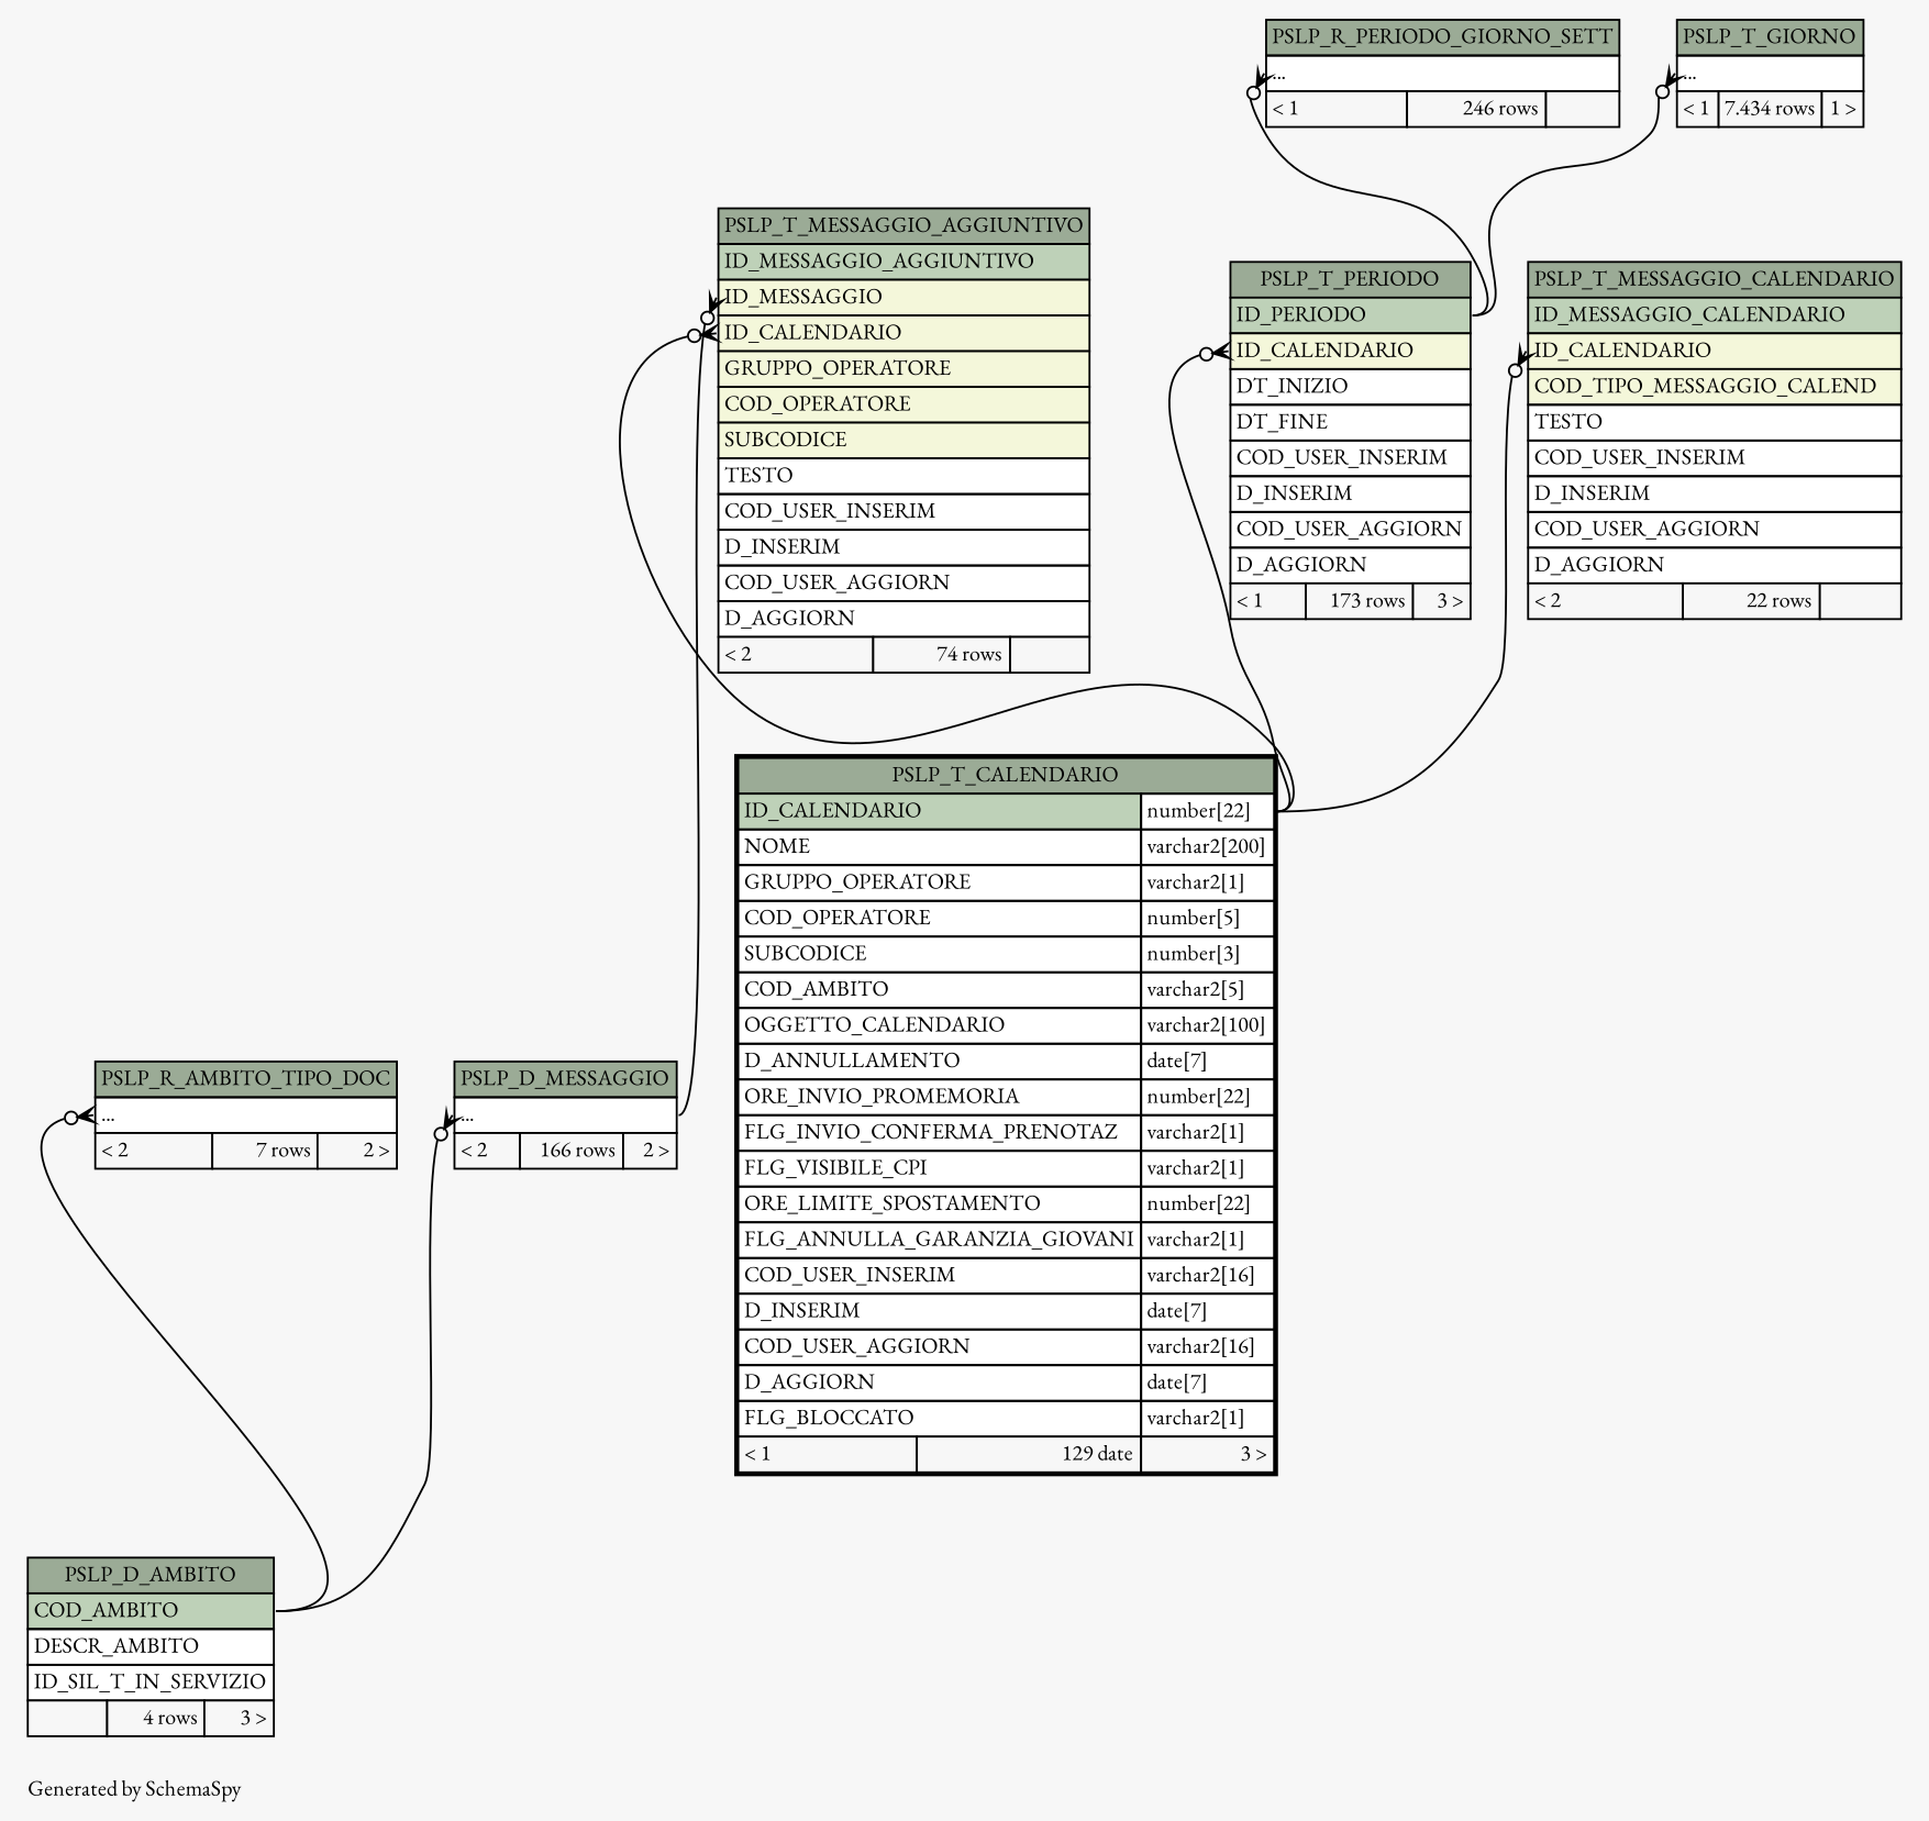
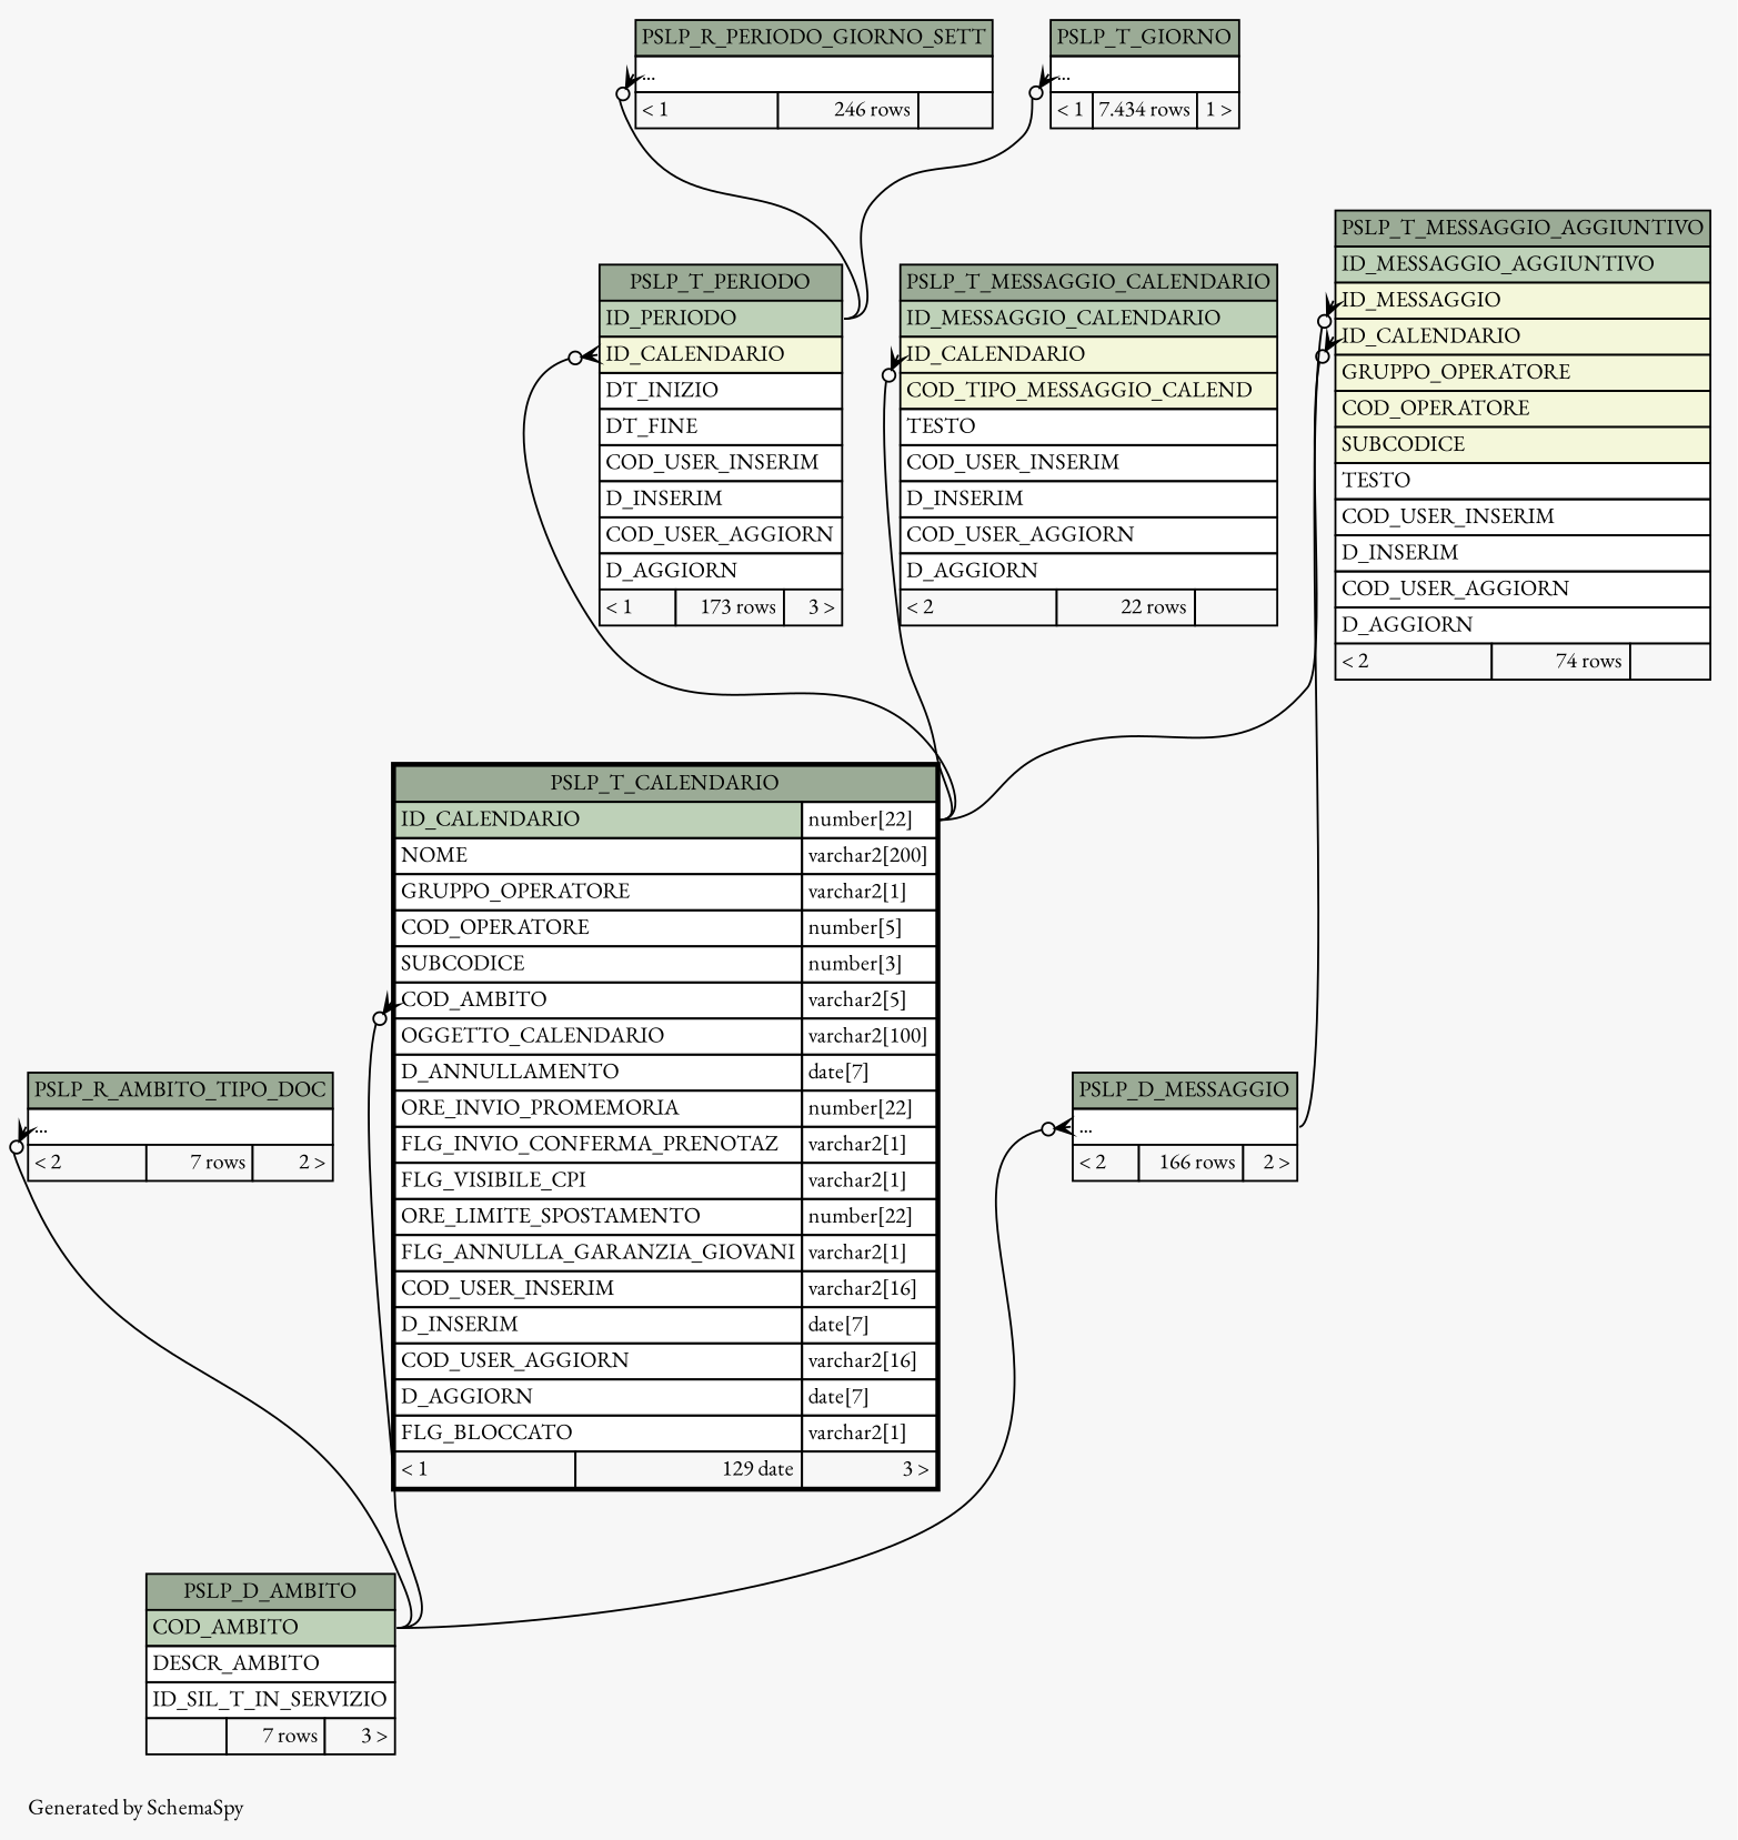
  digraph {
    bgcolor="#f7f7f7"
    fontname="EB Garamond"
    fontsize=11
    label="\nGenerated by SchemaSpy"
    labeljust=l
    nodesep=0.18
    rankdir=TB
    ranksep=0.46
    node [fontname="EB Garamond" fontsize=11 shape=plaintext]
    edge [arrowhead=none arrowsize=0.8 arrowtail=crowodot dir=back fontname="EB Garamond" headport="COD_AMBITO:e" tailport="elipses:w"]
    n1 [label=<     <TABLE BORDER="0" CELLBORDER="1" CELLSPACING="0" BGCOLOR="#ffffff">       <TR><TD COLSPAN="3" BGCOLOR="#9bab96" ALIGN="CENTER">PSLP_D_MESSAGGIO</TD></TR>       <TR><TD PORT="elipses" COLSPAN="3" ALIGN="LEFT">...</TD></TR>       <TR><TD ALIGN="LEFT" BGCOLOR="#f7f7f7">&lt; 2</TD><TD ALIGN="RIGHT" BGCOLOR="#f7f7f7">166 rows</TD><TD ALIGN="RIGHT" BGCOLOR="#f7f7f7">2 &gt;</TD></TR>     </TABLE>>]
-   n2 [label=<     <TABLE BORDER="0" CELLBORDER="1" CELLSPACING="0" BGCOLOR="#ffffff">       <TR><TD COLSPAN="3" BGCOLOR="#9bab96" ALIGN="CENTER">PSLP_D_AMBITO</TD></TR>       <TR><TD PORT="COD_AMBITO" COLSPAN="3" BGCOLOR="#bed1b8" ALIGN="LEFT">COD_AMBITO</TD></TR>       <TR><TD PORT="DESCR_AMBITO" COLSPAN="3" ALIGN="LEFT">DESCR_AMBITO</TD></TR>       <TR><TD PORT="ID_SIL_T_IN_SERVIZIO" COLSPAN="3" ALIGN="LEFT">ID_SIL_T_IN_SERVIZIO</TD></TR>       <TR><TD ALIGN="LEFT" BGCOLOR="#f7f7f7">  </TD><TD ALIGN="RIGHT" BGCOLOR="#f7f7f7">4 rows</TD><TD ALIGN="RIGHT" BGCOLOR="#f7f7f7">3 &gt;</TD></TR>     </TABLE>>]
+   n2 [label=<     <TABLE BORDER="0" CELLBORDER="1" CELLSPACING="0" BGCOLOR="#ffffff">       <TR><TD COLSPAN="3" BGCOLOR="#9bab96" ALIGN="CENTER">PSLP_D_AMBITO</TD></TR>       <TR><TD PORT="COD_AMBITO" COLSPAN="3" BGCOLOR="#bed1b8" ALIGN="LEFT">COD_AMBITO</TD></TR>       <TR><TD PORT="DESCR_AMBITO" COLSPAN="3" ALIGN="LEFT">DESCR_AMBITO</TD></TR>       <TR><TD PORT="ID_SIL_T_IN_SERVIZIO" COLSPAN="3" ALIGN="LEFT">ID_SIL_T_IN_SERVIZIO</TD></TR>       <TR><TD ALIGN="LEFT" BGCOLOR="#f7f7f7">  </TD><TD ALIGN="RIGHT" BGCOLOR="#f7f7f7">7 rows</TD><TD ALIGN="RIGHT" BGCOLOR="#f7f7f7">3 &gt;</TD></TR>     </TABLE>>]
    n3 [label=<     <TABLE BORDER="0" CELLBORDER="1" CELLSPACING="0" BGCOLOR="#ffffff">       <TR><TD COLSPAN="3" BGCOLOR="#9bab96" ALIGN="CENTER">PSLP_R_AMBITO_TIPO_DOC</TD></TR>       <TR><TD PORT="elipses" COLSPAN="3" ALIGN="LEFT">...</TD></TR>       <TR><TD ALIGN="LEFT" BGCOLOR="#f7f7f7">&lt; 2</TD><TD ALIGN="RIGHT" BGCOLOR="#f7f7f7">7 rows</TD><TD ALIGN="RIGHT" BGCOLOR="#f7f7f7">2 &gt;</TD></TR>     </TABLE>>]
    n4 [label=<     <TABLE BORDER="0" CELLBORDER="1" CELLSPACING="0" BGCOLOR="#ffffff">       <TR><TD COLSPAN="3" BGCOLOR="#9bab96" ALIGN="CENTER">PSLP_R_PERIODO_GIORNO_SETT</TD></TR>       <TR><TD PORT="elipses" COLSPAN="3" ALIGN="LEFT">...</TD></TR>       <TR><TD ALIGN="LEFT" BGCOLOR="#f7f7f7">&lt; 1</TD><TD ALIGN="RIGHT" BGCOLOR="#f7f7f7">246 rows</TD><TD ALIGN="RIGHT" BGCOLOR="#f7f7f7">  </TD></TR>     </TABLE>>]
    n5 [label=<     <TABLE BORDER="0" CELLBORDER="1" CELLSPACING="0" BGCOLOR="#ffffff">       <TR><TD COLSPAN="3" BGCOLOR="#9bab96" ALIGN="CENTER">PSLP_T_PERIODO</TD></TR>       <TR><TD PORT="ID_PERIODO" COLSPAN="3" BGCOLOR="#bed1b8" ALIGN="LEFT">ID_PERIODO</TD></TR>       <TR><TD PORT="ID_CALENDARIO" COLSPAN="3" BGCOLOR="#f4f7da" ALIGN="LEFT">ID_CALENDARIO</TD></TR>       <TR><TD PORT="DT_INIZIO" COLSPAN="3" ALIGN="LEFT">DT_INIZIO</TD></TR>       <TR><TD PORT="DT_FINE" COLSPAN="3" ALIGN="LEFT">DT_FINE</TD></TR>       <TR><TD PORT="COD_USER_INSERIM" COLSPAN="3" ALIGN="LEFT">COD_USER_INSERIM</TD></TR>       <TR><TD PORT="D_INSERIM" COLSPAN="3" ALIGN="LEFT">D_INSERIM</TD></TR>       <TR><TD PORT="COD_USER_AGGIORN" COLSPAN="3" ALIGN="LEFT">COD_USER_AGGIORN</TD></TR>       <TR><TD PORT="D_AGGIORN" COLSPAN="3" ALIGN="LEFT">D_AGGIORN</TD></TR>       <TR><TD ALIGN="LEFT" BGCOLOR="#f7f7f7">&lt; 1</TD><TD ALIGN="RIGHT" BGCOLOR="#f7f7f7">173 rows</TD><TD ALIGN="RIGHT" BGCOLOR="#f7f7f7">3 &gt;</TD></TR>     </TABLE>>]
    n6 [label=<     <TABLE BORDER="2" CELLBORDER="1" CELLSPACING="0" BGCOLOR="#ffffff">       <TR><TD COLSPAN="3" BGCOLOR="#9bab96" ALIGN="CENTER">PSLP_T_CALENDARIO</TD></TR>       <TR><TD PORT="ID_CALENDARIO" COLSPAN="2" BGCOLOR="#bed1b8" ALIGN="LEFT">ID_CALENDARIO</TD><TD PORT="ID_CALENDARIO.type" ALIGN="LEFT">number[22]</TD></TR>       <TR><TD PORT="NOME" COLSPAN="2" ALIGN="LEFT">NOME</TD><TD PORT="NOME.type" ALIGN="LEFT">varchar2[200]</TD></TR>       <TR><TD PORT="GRUPPO_OPERATORE" COLSPAN="2" ALIGN="LEFT">GRUPPO_OPERATORE</TD><TD PORT="GRUPPO_OPERATORE.type" ALIGN="LEFT">varchar2[1]</TD></TR>       <TR><TD PORT="COD_OPERATORE" COLSPAN="2" ALIGN="LEFT">COD_OPERATORE</TD><TD PORT="COD_OPERATORE.type" ALIGN="LEFT">number[5]</TD></TR>       <TR><TD PORT="SUBCODICE" COLSPAN="2" ALIGN="LEFT">SUBCODICE</TD><TD PORT="SUBCODICE.type" ALIGN="LEFT">number[3]</TD></TR>       <TR><TD PORT="COD_AMBITO" COLSPAN="2" ALIGN="LEFT">COD_AMBITO</TD><TD PORT="COD_AMBITO.type" ALIGN="LEFT">varchar2[5]</TD></TR>       <TR><TD PORT="OGGETTO_CALENDARIO" COLSPAN="2" ALIGN="LEFT">OGGETTO_CALENDARIO</TD><TD PORT="OGGETTO_CALENDARIO.type" ALIGN="LEFT">varchar2[100]</TD></TR>       <TR><TD PORT="D_ANNULLAMENTO" COLSPAN="2" ALIGN="LEFT">D_ANNULLAMENTO</TD><TD PORT="D_ANNULLAMENTO.type" ALIGN="LEFT">date[7]</TD></TR>       <TR><TD PORT="ORE_INVIO_PROMEMORIA" COLSPAN="2" ALIGN="LEFT">ORE_INVIO_PROMEMORIA</TD><TD PORT="ORE_INVIO_PROMEMORIA.type" ALIGN="LEFT">number[22]</TD></TR>       <TR><TD PORT="FLG_INVIO_CONFERMA_PRENOTAZ" COLSPAN="2" ALIGN="LEFT">FLG_INVIO_CONFERMA_PRENOTAZ</TD><TD PORT="FLG_INVIO_CONFERMA_PRENOTAZ.type" ALIGN="LEFT">varchar2[1]</TD></TR>       <TR><TD PORT="FLG_VISIBILE_CPI" COLSPAN="2" ALIGN="LEFT">FLG_VISIBILE_CPI</TD><TD PORT="FLG_VISIBILE_CPI.type" ALIGN="LEFT">varchar2[1]</TD></TR>       <TR><TD PORT="ORE_LIMITE_SPOSTAMENTO" COLSPAN="2" ALIGN="LEFT">ORE_LIMITE_SPOSTAMENTO</TD><TD PORT="ORE_LIMITE_SPOSTAMENTO.type" ALIGN="LEFT">number[22]</TD></TR>       <TR><TD PORT="FLG_ANNULLA_GARANZIA_GIOVANI" COLSPAN="2" ALIGN="LEFT">FLG_ANNULLA_GARANZIA_GIOVANI</TD><TD PORT="FLG_ANNULLA_GARANZIA_GIOVANI.type" ALIGN="LEFT">varchar2[1]</TD></TR>       <TR><TD PORT="COD_USER_INSERIM" COLSPAN="2" ALIGN="LEFT">COD_USER_INSERIM</TD><TD PORT="COD_USER_INSERIM.type" ALIGN="LEFT">varchar2[16]</TD></TR>       <TR><TD PORT="D_INSERIM" COLSPAN="2" ALIGN="LEFT">D_INSERIM</TD><TD PORT="D_INSERIM.type" ALIGN="LEFT">date[7]</TD></TR>       <TR><TD PORT="COD_USER_AGGIORN" COLSPAN="2" ALIGN="LEFT">COD_USER_AGGIORN</TD><TD PORT="COD_USER_AGGIORN.type" ALIGN="LEFT">varchar2[16]</TD></TR>       <TR><TD PORT="D_AGGIORN" COLSPAN="2" ALIGN="LEFT">D_AGGIORN</TD><TD PORT="D_AGGIORN.type" ALIGN="LEFT">date[7]</TD></TR>       <TR><TD PORT="FLG_BLOCCATO" COLSPAN="2" ALIGN="LEFT">FLG_BLOCCATO</TD><TD PORT="FLG_BLOCCATO.type" ALIGN="LEFT">varchar2[1]</TD></TR>       <TR><TD ALIGN="LEFT" BGCOLOR="#f7f7f7">&lt; 1</TD><TD ALIGN="RIGHT" BGCOLOR="#f7f7f7">129 date</TD><TD ALIGN="RIGHT" BGCOLOR="#f7f7f7">3 &gt;</TD></TR>     </TABLE>>]
    n7 [label=<     <TABLE BORDER="0" CELLBORDER="1" CELLSPACING="0" BGCOLOR="#ffffff">       <TR><TD COLSPAN="3" BGCOLOR="#9bab96" ALIGN="CENTER">PSLP_T_GIORNO</TD></TR>       <TR><TD PORT="elipses" COLSPAN="3" ALIGN="LEFT">...</TD></TR>       <TR><TD ALIGN="LEFT" BGCOLOR="#f7f7f7">&lt; 1</TD><TD ALIGN="RIGHT" BGCOLOR="#f7f7f7">7.434 rows</TD><TD ALIGN="RIGHT" BGCOLOR="#f7f7f7">1 &gt;</TD></TR>     </TABLE>>]
    n8 [label=<     <TABLE BORDER="0" CELLBORDER="1" CELLSPACING="0" BGCOLOR="#ffffff">       <TR><TD COLSPAN="3" BGCOLOR="#9bab96" ALIGN="CENTER">PSLP_T_MESSAGGIO_AGGIUNTIVO</TD></TR>       <TR><TD PORT="ID_MESSAGGIO_AGGIUNTIVO" COLSPAN="3" BGCOLOR="#bed1b8" ALIGN="LEFT">ID_MESSAGGIO_AGGIUNTIVO</TD></TR>       <TR><TD PORT="ID_MESSAGGIO" COLSPAN="3" BGCOLOR="#f4f7da" ALIGN="LEFT">ID_MESSAGGIO</TD></TR>       <TR><TD PORT="ID_CALENDARIO" COLSPAN="3" BGCOLOR="#f4f7da" ALIGN="LEFT">ID_CALENDARIO</TD></TR>       <TR><TD PORT="GRUPPO_OPERATORE" COLSPAN="3" BGCOLOR="#f4f7da" ALIGN="LEFT">GRUPPO_OPERATORE</TD></TR>       <TR><TD PORT="COD_OPERATORE" COLSPAN="3" BGCOLOR="#f4f7da" ALIGN="LEFT">COD_OPERATORE</TD></TR>       <TR><TD PORT="SUBCODICE" COLSPAN="3" BGCOLOR="#f4f7da" ALIGN="LEFT">SUBCODICE</TD></TR>       <TR><TD PORT="TESTO" COLSPAN="3" ALIGN="LEFT">TESTO</TD></TR>       <TR><TD PORT="COD_USER_INSERIM" COLSPAN="3" ALIGN="LEFT">COD_USER_INSERIM</TD></TR>       <TR><TD PORT="D_INSERIM" COLSPAN="3" ALIGN="LEFT">D_INSERIM</TD></TR>       <TR><TD PORT="COD_USER_AGGIORN" COLSPAN="3" ALIGN="LEFT">COD_USER_AGGIORN</TD></TR>       <TR><TD PORT="D_AGGIORN" COLSPAN="3" ALIGN="LEFT">D_AGGIORN</TD></TR>       <TR><TD ALIGN="LEFT" BGCOLOR="#f7f7f7">&lt; 2</TD><TD ALIGN="RIGHT" BGCOLOR="#f7f7f7">74 rows</TD><TD ALIGN="RIGHT" BGCOLOR="#f7f7f7">  </TD></TR>     </TABLE>>]
    n9 [label=<     <TABLE BORDER="0" CELLBORDER="1" CELLSPACING="0" BGCOLOR="#ffffff">       <TR><TD COLSPAN="3" BGCOLOR="#9bab96" ALIGN="CENTER">PSLP_T_MESSAGGIO_CALENDARIO</TD></TR>       <TR><TD PORT="ID_MESSAGGIO_CALENDARIO" COLSPAN="3" BGCOLOR="#bed1b8" ALIGN="LEFT">ID_MESSAGGIO_CALENDARIO</TD></TR>       <TR><TD PORT="ID_CALENDARIO" COLSPAN="3" BGCOLOR="#f4f7da" ALIGN="LEFT">ID_CALENDARIO</TD></TR>       <TR><TD PORT="COD_TIPO_MESSAGGIO_CALEND" COLSPAN="3" BGCOLOR="#f4f7da" ALIGN="LEFT">COD_TIPO_MESSAGGIO_CALEND</TD></TR>       <TR><TD PORT="TESTO" COLSPAN="3" ALIGN="LEFT">TESTO</TD></TR>       <TR><TD PORT="COD_USER_INSERIM" COLSPAN="3" ALIGN="LEFT">COD_USER_INSERIM</TD></TR>       <TR><TD PORT="D_INSERIM" COLSPAN="3" ALIGN="LEFT">D_INSERIM</TD></TR>       <TR><TD PORT="COD_USER_AGGIORN" COLSPAN="3" ALIGN="LEFT">COD_USER_AGGIORN</TD></TR>       <TR><TD PORT="D_AGGIORN" COLSPAN="3" ALIGN="LEFT">D_AGGIORN</TD></TR>       <TR><TD ALIGN="LEFT" BGCOLOR="#f7f7f7">&lt; 2</TD><TD ALIGN="RIGHT" BGCOLOR="#f7f7f7">22 rows</TD><TD ALIGN="RIGHT" BGCOLOR="#f7f7f7">  </TD></TR>     </TABLE>>]
    n1 -> n2
    n3 -> n2
    n4 -> n5 [headport="ID_PERIODO:e"]
    n5 -> n6 [headport="ID_CALENDARIO.type:e" tailport="ID_CALENDARIO:w"]
+   n6 -> n2 [tailport="COD_AMBITO:w"]
    n7 -> n5 [headport="ID_PERIODO:e"]
    n8 -> n1 [headport="elipses:e" tailport="ID_MESSAGGIO:w"]
    n8 -> n6 [headport="ID_CALENDARIO.type:e" tailport="ID_CALENDARIO:w"]
    n9 -> n6 [headport="ID_CALENDARIO.type:e" tailport="ID_CALENDARIO:w"]
  }
